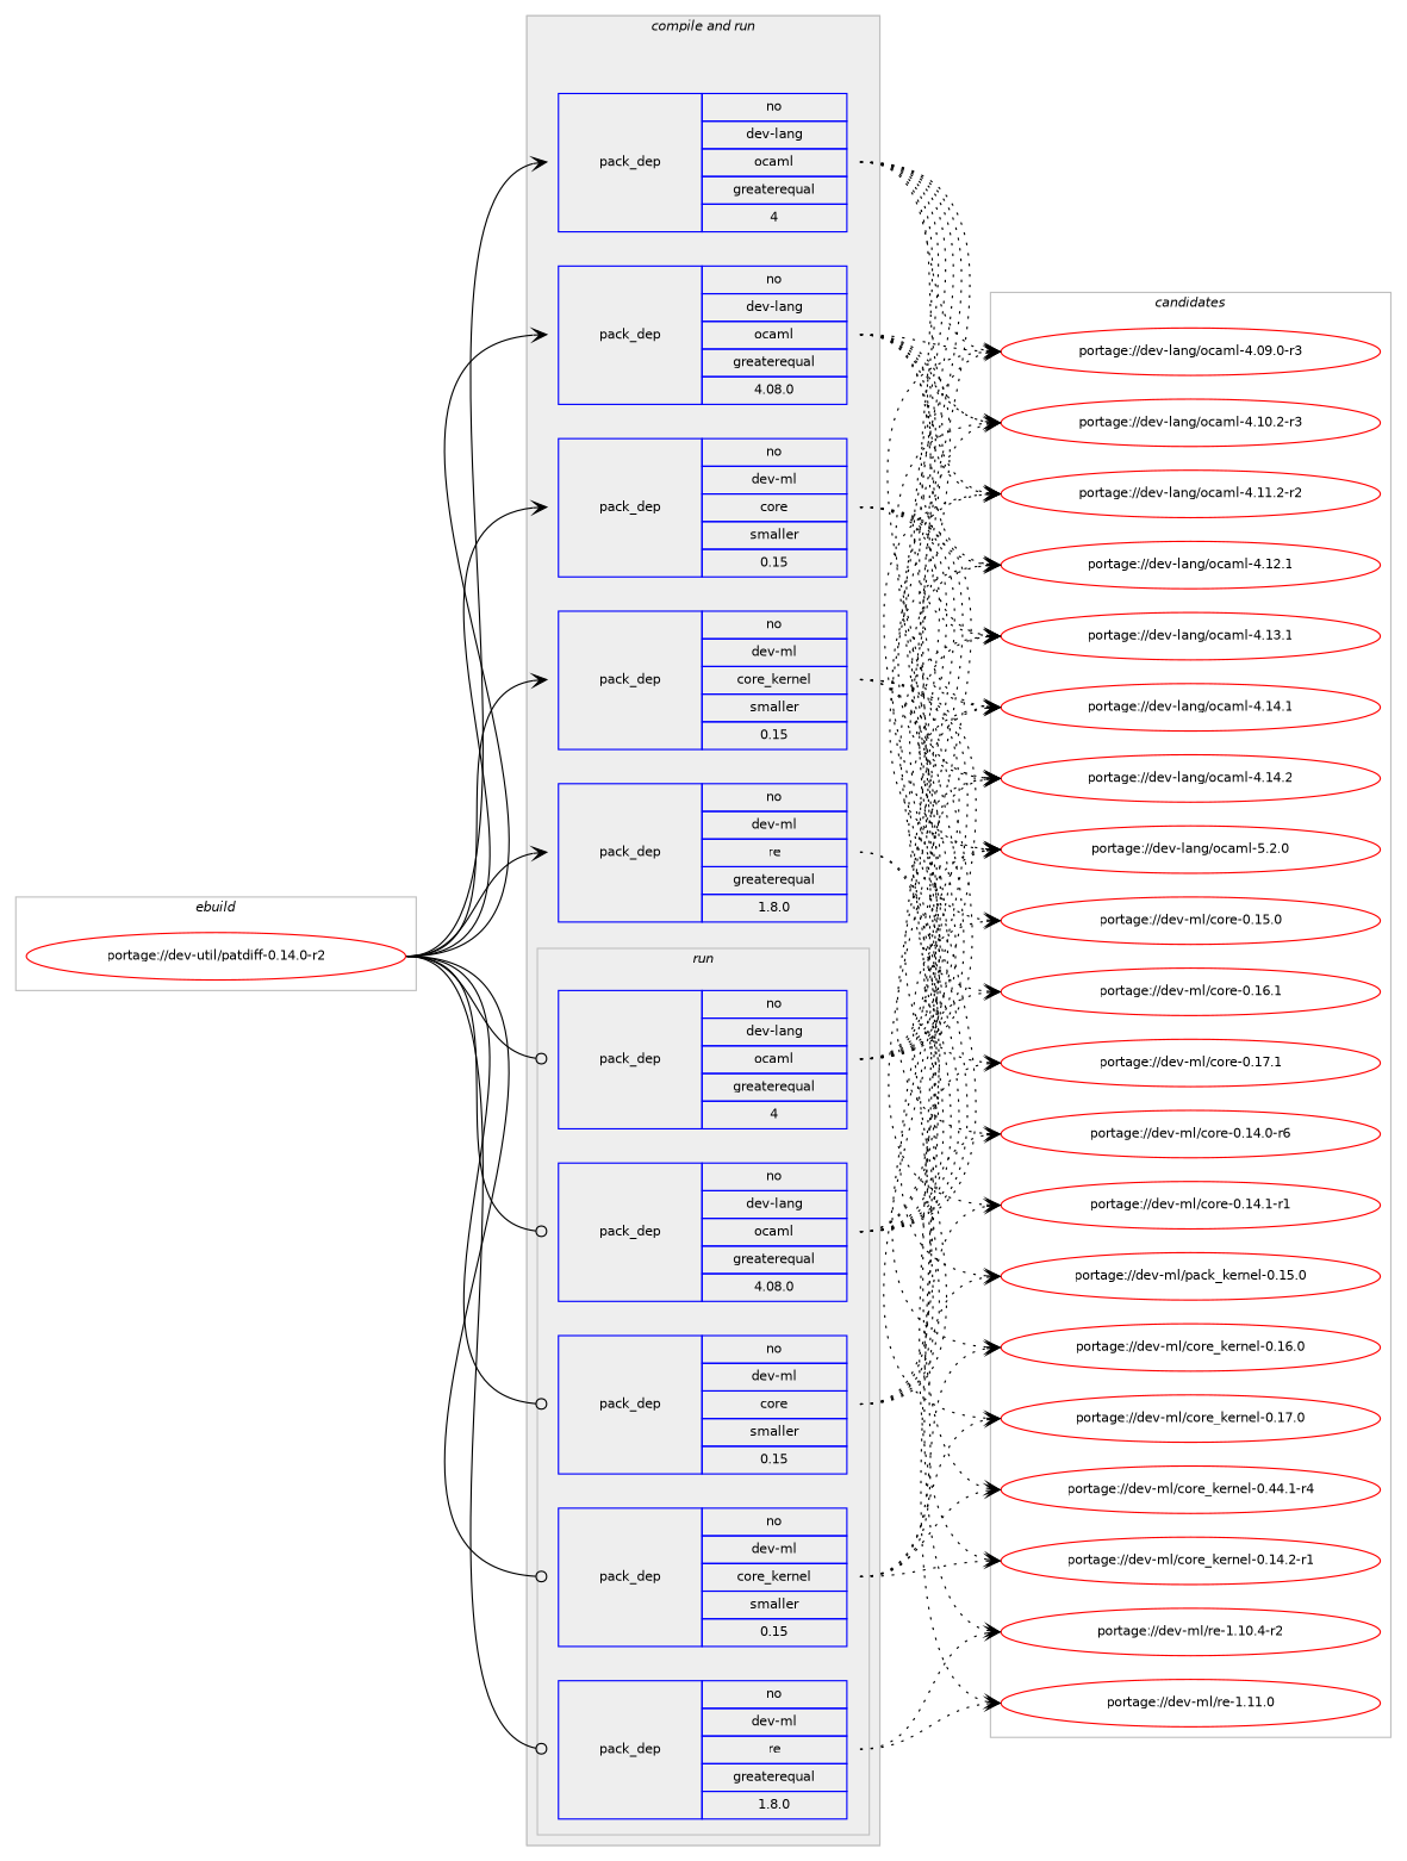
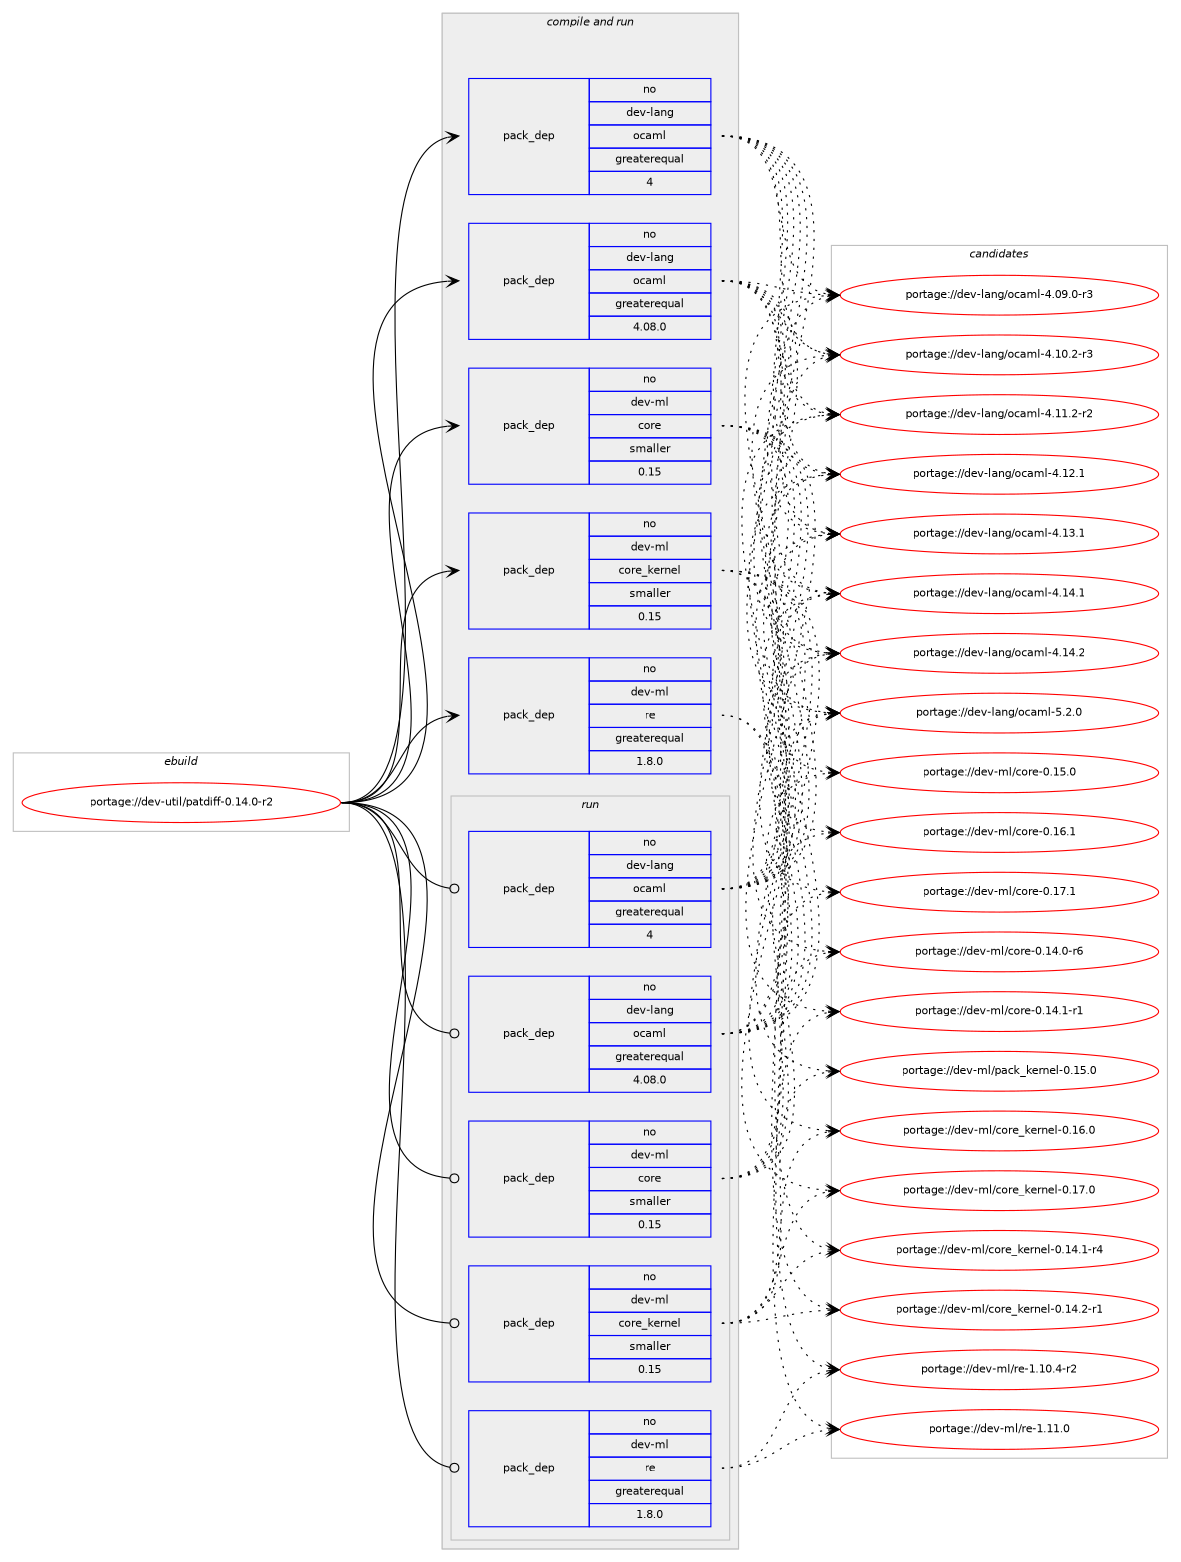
  digraph {
    compound=true
    concentrate=true
    fontname=Helvetica
    fontsize=10
    newrank=true
    rankdir=LR
    ranksep=1.5
    node [color=red fontname=Helvetica fontsize=10]
    edge [arrowhead=vee headport=w style=dotted tailport=e weight=100]
    n1 [label="portage://dev-util/patdiff-0.14.0-r2" width=4]
    n2 [color=blue label=<<TABLE BORDER="0" CELLBORDER="1" CELLSPACING="0" CELLPADDING="4" WIDTH="220"><TR><TD ROWSPAN="6" CELLPADDING="30">pack_dep</TD></TR><TR><TD WIDTH="110">no</TD></TR><TR><TD>dev-lang</TD></TR><TR><TD>ocaml</TD></TR><TR><TD>greaterequal</TD></TR><TR><TD>4</TD></TR></TABLE>> shape=none]
    n3 [color=blue label=<<TABLE BORDER="0" CELLBORDER="1" CELLSPACING="0" CELLPADDING="4" WIDTH="220"><TR><TD ROWSPAN="6" CELLPADDING="30">pack_dep</TD></TR><TR><TD WIDTH="110">no</TD></TR><TR><TD>dev-lang</TD></TR><TR><TD>ocaml</TD></TR><TR><TD>greaterequal</TD></TR><TR><TD>4.08.0</TD></TR></TABLE>> shape=none]
    n4 [color=blue label=<<TABLE BORDER="0" CELLBORDER="1" CELLSPACING="0" CELLPADDING="4" WIDTH="220"><TR><TD ROWSPAN="6" CELLPADDING="30">pack_dep</TD></TR><TR><TD WIDTH="110">no</TD></TR><TR><TD>dev-ml</TD></TR><TR><TD>core</TD></TR><TR><TD>smaller</TD></TR><TR><TD>0.15</TD></TR></TABLE>> shape=none]
    n5 [color=blue label=<<TABLE BORDER="0" CELLBORDER="1" CELLSPACING="0" CELLPADDING="4" WIDTH="220"><TR><TD ROWSPAN="6" CELLPADDING="30">pack_dep</TD></TR><TR><TD WIDTH="110">no</TD></TR><TR><TD>dev-ml</TD></TR><TR><TD>core_kernel</TD></TR><TR><TD>smaller</TD></TR><TR><TD>0.15</TD></TR></TABLE>> shape=none]
    n6 [color=blue label=<<TABLE BORDER="0" CELLBORDER="1" CELLSPACING="0" CELLPADDING="4" WIDTH="220"><TR><TD ROWSPAN="6" CELLPADDING="30">pack_dep</TD></TR><TR><TD WIDTH="110">no</TD></TR><TR><TD>dev-ml</TD></TR><TR><TD>re</TD></TR><TR><TD>greaterequal</TD></TR><TR><TD>1.8.0</TD></TR></TABLE>> shape=none]
    n7 [color=blue label=<<TABLE BORDER="0" CELLBORDER="1" CELLSPACING="0" CELLPADDING="4" WIDTH="220"><TR><TD ROWSPAN="6" CELLPADDING="30">pack_dep</TD></TR><TR><TD WIDTH="110">no</TD></TR><TR><TD>dev-lang</TD></TR><TR><TD>ocaml</TD></TR><TR><TD>greaterequal</TD></TR><TR><TD>4</TD></TR></TABLE>> shape=none]
    n8 [color=blue label=<<TABLE BORDER="0" CELLBORDER="1" CELLSPACING="0" CELLPADDING="4" WIDTH="220"><TR><TD ROWSPAN="6" CELLPADDING="30">pack_dep</TD></TR><TR><TD WIDTH="110">no</TD></TR><TR><TD>dev-lang</TD></TR><TR><TD>ocaml</TD></TR><TR><TD>greaterequal</TD></TR><TR><TD>4.08.0</TD></TR></TABLE>> shape=none]
    n9 [color=blue label=<<TABLE BORDER="0" CELLBORDER="1" CELLSPACING="0" CELLPADDING="4" WIDTH="220"><TR><TD ROWSPAN="6" CELLPADDING="30">pack_dep</TD></TR><TR><TD WIDTH="110">no</TD></TR><TR><TD>dev-ml</TD></TR><TR><TD>core</TD></TR><TR><TD>smaller</TD></TR><TR><TD>0.15</TD></TR></TABLE>> shape=none]
    n10 [color=blue label=<<TABLE BORDER="0" CELLBORDER="1" CELLSPACING="0" CELLPADDING="4" WIDTH="220"><TR><TD ROWSPAN="6" CELLPADDING="30">pack_dep</TD></TR><TR><TD WIDTH="110">no</TD></TR><TR><TD>dev-ml</TD></TR><TR><TD>core_kernel</TD></TR><TR><TD>smaller</TD></TR><TR><TD>0.15</TD></TR></TABLE>> shape=none]
    n11 [color=blue label=<<TABLE BORDER="0" CELLBORDER="1" CELLSPACING="0" CELLPADDING="4" WIDTH="220"><TR><TD ROWSPAN="6" CELLPADDING="30">pack_dep</TD></TR><TR><TD WIDTH="110">no</TD></TR><TR><TD>dev-ml</TD></TR><TR><TD>re</TD></TR><TR><TD>greaterequal</TD></TR><TR><TD>1.8.0</TD></TR></TABLE>> shape=none]
    n12 [label="portage://dev-lang/ocaml-4.09.0-r3" width=4]
    n13 [label="portage://dev-lang/ocaml-4.10.2-r3" width=4]
    n14 [label="portage://dev-lang/ocaml-4.11.2-r2" width=4]
    n15 [label="portage://dev-lang/ocaml-4.12.1" width=4]
    n16 [label="portage://dev-lang/ocaml-4.13.1" width=4]
    n17 [label="portage://dev-lang/ocaml-4.14.1" width=4]
    n18 [label="portage://dev-lang/ocaml-4.14.2" width=4]
    n19 [label="portage://dev-lang/ocaml-5.2.0" width=4]
    n20 [label="portage://dev-ml/core-0.14.0-r6" width=4]
    n21 [label="portage://dev-ml/core-0.14.1-r1" width=4]
    n22 [label="portage://dev-ml/core-0.15.0" width=4]
    n23 [label="portage://dev-ml/core-0.16.1" width=4]
    n24 [label="portage://dev-ml/core-0.17.1" width=4]
-   n25 [label="portage://dev-ml/core_kernel-0.44.1-r4" width=4]
+   n25 [label="portage://dev-ml/core_kernel-0.14.1-r4" width=4]
    n26 [label="portage://dev-ml/core_kernel-0.14.2-r1" width=4]
    n27 [label="portage://dev-ml/pack_kernel-0.15.0" width=4]
    n28 [label="portage://dev-ml/core_kernel-0.16.0" width=4]
    n29 [label="portage://dev-ml/core_kernel-0.17.0" width=4]
    n30 [label="portage://dev-ml/re-1.10.4-r2" width=4]
    n31 [label="portage://dev-ml/re-1.11.0" width=4]
    subgraph cluster_1 {
      color=gray
      label=<<i>ebuild</i>>
      rank=same
      n1
    }
    subgraph cluster_2 {
      color=gray
      label=<<i>dependencies</i>>
      subgraph cluster_3 {
        color=gray
        fillcolor="#eeeeee"
        label=<<i>compile</i>>
        style=filled
        subgraph sub_4 {
          color=gray
          fillcolor="#eeeeee"
          label=<<i>compile</i>>
          style=filled
          n2
        }
        subgraph sub_5 {
          color=gray
          fillcolor="#eeeeee"
          label=<<i>compile</i>>
          style=filled
          n3
        }
        subgraph sub_6 {
          color=gray
          fillcolor="#eeeeee"
          label=<<i>compile</i>>
          style=filled
          n4
        }
        subgraph sub_7 {
          color=gray
          fillcolor="#eeeeee"
          label=<<i>compile</i>>
          style=filled
          n5
        }
        subgraph sub_8 {
          color=gray
          fillcolor="#eeeeee"
          label=<<i>compile</i>>
          style=filled
          n6
        }
      }
      subgraph cluster_9 {
        color=gray
        fillcolor="#eeeeee"
        label=<<i>compile and run</i>>
        style=filled
      }
      subgraph cluster_10 {
        color=gray
        fillcolor="#eeeeee"
        label=<<i>run</i>>
        style=filled
        subgraph sub_11 {
          color=gray
          fillcolor="#eeeeee"
          label=<<i>run</i>>
          style=filled
          n7
        }
        subgraph sub_12 {
          color=gray
          fillcolor="#eeeeee"
          label=<<i>run</i>>
          style=filled
          n8
        }
        subgraph sub_13 {
          color=gray
          fillcolor="#eeeeee"
          label=<<i>run</i>>
          style=filled
          n9
        }
        subgraph sub_14 {
          color=gray
          fillcolor="#eeeeee"
          label=<<i>run</i>>
          style=filled
          n10
        }
        subgraph sub_15 {
          color=gray
          fillcolor="#eeeeee"
          label=<<i>run</i>>
          style=filled
          n11
        }
      }
    }
    subgraph cluster_16 {
      color=gray
      label=<<i>candidates</i>>
      rank=same
      subgraph sub_17 {
        color=black
        label=<<i>candidates</i>>
        nodesep=1
        rank=same
        n12
        n13
        n14
        n15
        n16
        n17
        n18
        n19
      }
      subgraph sub_18 {
        color=black
        label=<<i>candidates</i>>
        nodesep=1
        rank=same
        n12
        n13
        n14
        n15
        n16
        n17
        n18
        n19
      }
      subgraph sub_19 {
        color=black
        label=<<i>candidates</i>>
        nodesep=1
        rank=same
        n20
        n21
        n22
        n23
        n24
      }
      subgraph sub_20 {
        color=black
        label=<<i>candidates</i>>
        nodesep=1
        rank=same
        n25
        n26
        n27
        n28
        n29
      }
      subgraph sub_21 {
        color=black
        label=<<i>candidates</i>>
        nodesep=1
        rank=same
        n30
        n31
      }
      subgraph sub_22 {
        color=black
        label=<<i>candidates</i>>
        nodesep=1
        rank=same
        n12
        n13
        n14
        n15
        n16
        n17
        n18
        n19
      }
      subgraph sub_23 {
        color=black
        label=<<i>candidates</i>>
        nodesep=1
        rank=same
        n12
        n13
        n14
        n15
        n16
        n17
        n18
        n19
      }
      subgraph sub_24 {
        color=black
        label=<<i>candidates</i>>
        nodesep=1
        rank=same
        n20
        n21
        n22
        n23
        n24
      }
      subgraph sub_25 {
        color=black
        label=<<i>candidates</i>>
        nodesep=1
        rank=same
        n25
        n26
        n27
        n28
        n29
      }
      subgraph sub_26 {
        color=black
        label=<<i>candidates</i>>
        nodesep=1
        rank=same
        n30
        n31
      }
    }
    n1 -> n2 [style=solid weight=20]
    n1 -> n3 [style=solid weight=20]
    n1 -> n4 [style=solid weight=20]
    n1 -> n5 [style=solid weight=20]
    n1 -> n6 [style=solid weight=20]
    n1 -> n7 [arrowhead=odot style=solid weight=20]
    n1 -> n8 [arrowhead=odot style=solid weight=20]
    n1 -> n9 [arrowhead=odot style=solid weight=20]
    n1 -> n10 [arrowhead=odot style=solid weight=20]
    n1 -> n11 [arrowhead=odot style=solid weight=20]
    n2 -> n12
    n2 -> n13
    n2 -> n14
    n2 -> n15
    n2 -> n16
    n2 -> n17
    n2 -> n18
    n2 -> n19
    n3 -> n12
    n3 -> n13
    n3 -> n14
    n3 -> n15
    n3 -> n16
    n3 -> n17
    n3 -> n18
    n3 -> n19
    n4 -> n20
    n4 -> n21
    n4 -> n22
    n4 -> n23
    n4 -> n24
    n5 -> n25
    n5 -> n26
    n5 -> n27
    n5 -> n28
    n5 -> n29
    n6 -> n30
    n6 -> n31
    n7 -> n12
    n7 -> n13
    n7 -> n14
    n7 -> n15
    n7 -> n16
    n7 -> n17
    n7 -> n18
    n7 -> n19
    n8 -> n12
    n8 -> n13
    n8 -> n14
    n8 -> n15
    n8 -> n16
    n8 -> n17
    n8 -> n18
    n8 -> n19
    n9 -> n20
    n9 -> n21
    n9 -> n22
    n9 -> n23
    n9 -> n24
    n10 -> n25
    n10 -> n26
    n10 -> n27
    n10 -> n28
    n10 -> n29
    n11 -> n30
    n11 -> n31
  }
